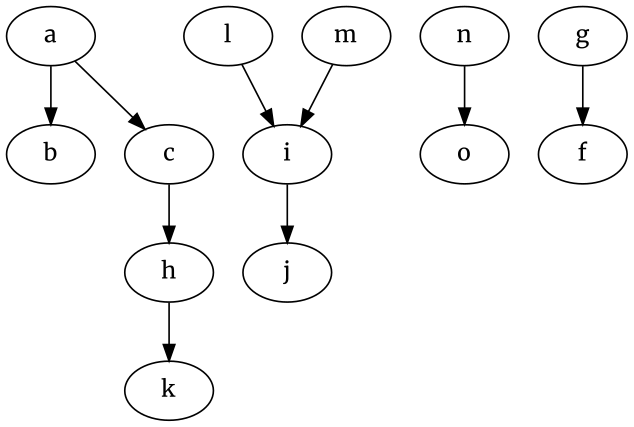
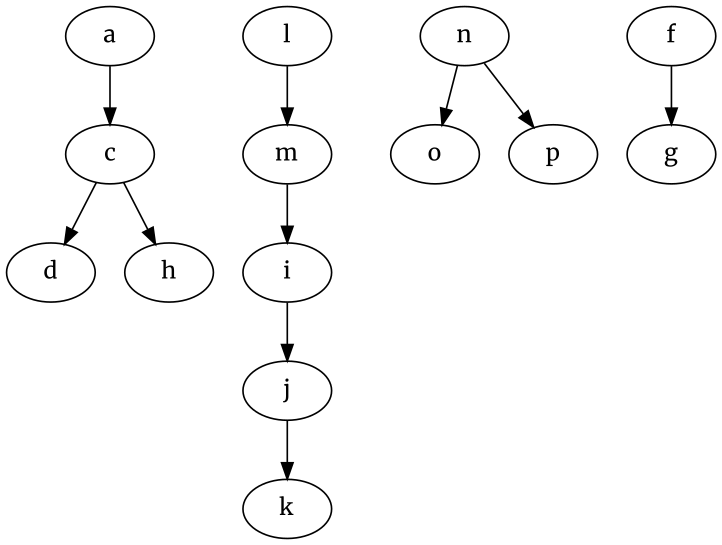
  digraph {
    fontname=Merriweather
    node [fontname=Merriweather]
    edge [fontname=Merriweather]
    a
-   b
    c
+   d
    h
    l
    m
    n
    o
+   p
    f
    g
    i
    j
    k
-   a -> b
    a -> c
+   c -> d
    c -> h
-   l -> i
+   l -> m
    m -> i
    n -> o
-   g -> f
+   n -> p
+   f -> g
    i -> j
-   h -> k
+   j -> k
  }
